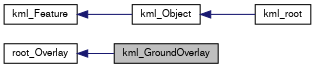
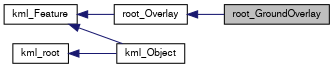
  digraph {
    rankdir=LR
    node [color=black fontname=FreeSans fontsize=10 shape=record]
    edge [color=midnightblue dir=back fontname=FreeSans fontsize=10 labelfontname=FreeSans labelfontsize=10 style=solid]
-   n1 [fillcolor=grey75 fontcolor=black height=0.2 label=kml_GroundOverlay style=filled width=0.4]
+   n1 [fillcolor=grey75 fontcolor=black height=0.2 label=root_GroundOverlay style=filled width=0.4]
    n2 [height=0.2 label=root_Overlay width=0.4]
    n3 [height=0.2 label=kml_Feature width=0.4]
    n4 [height=0.2 label=kml_Object width=0.4]
    n5 [height=0.2 label=kml_root width=0.4]
    n2 -> n1
+   n3 -> n2
    n3 -> n4
-   n4 -> n5
+   n5 -> n4
  }
